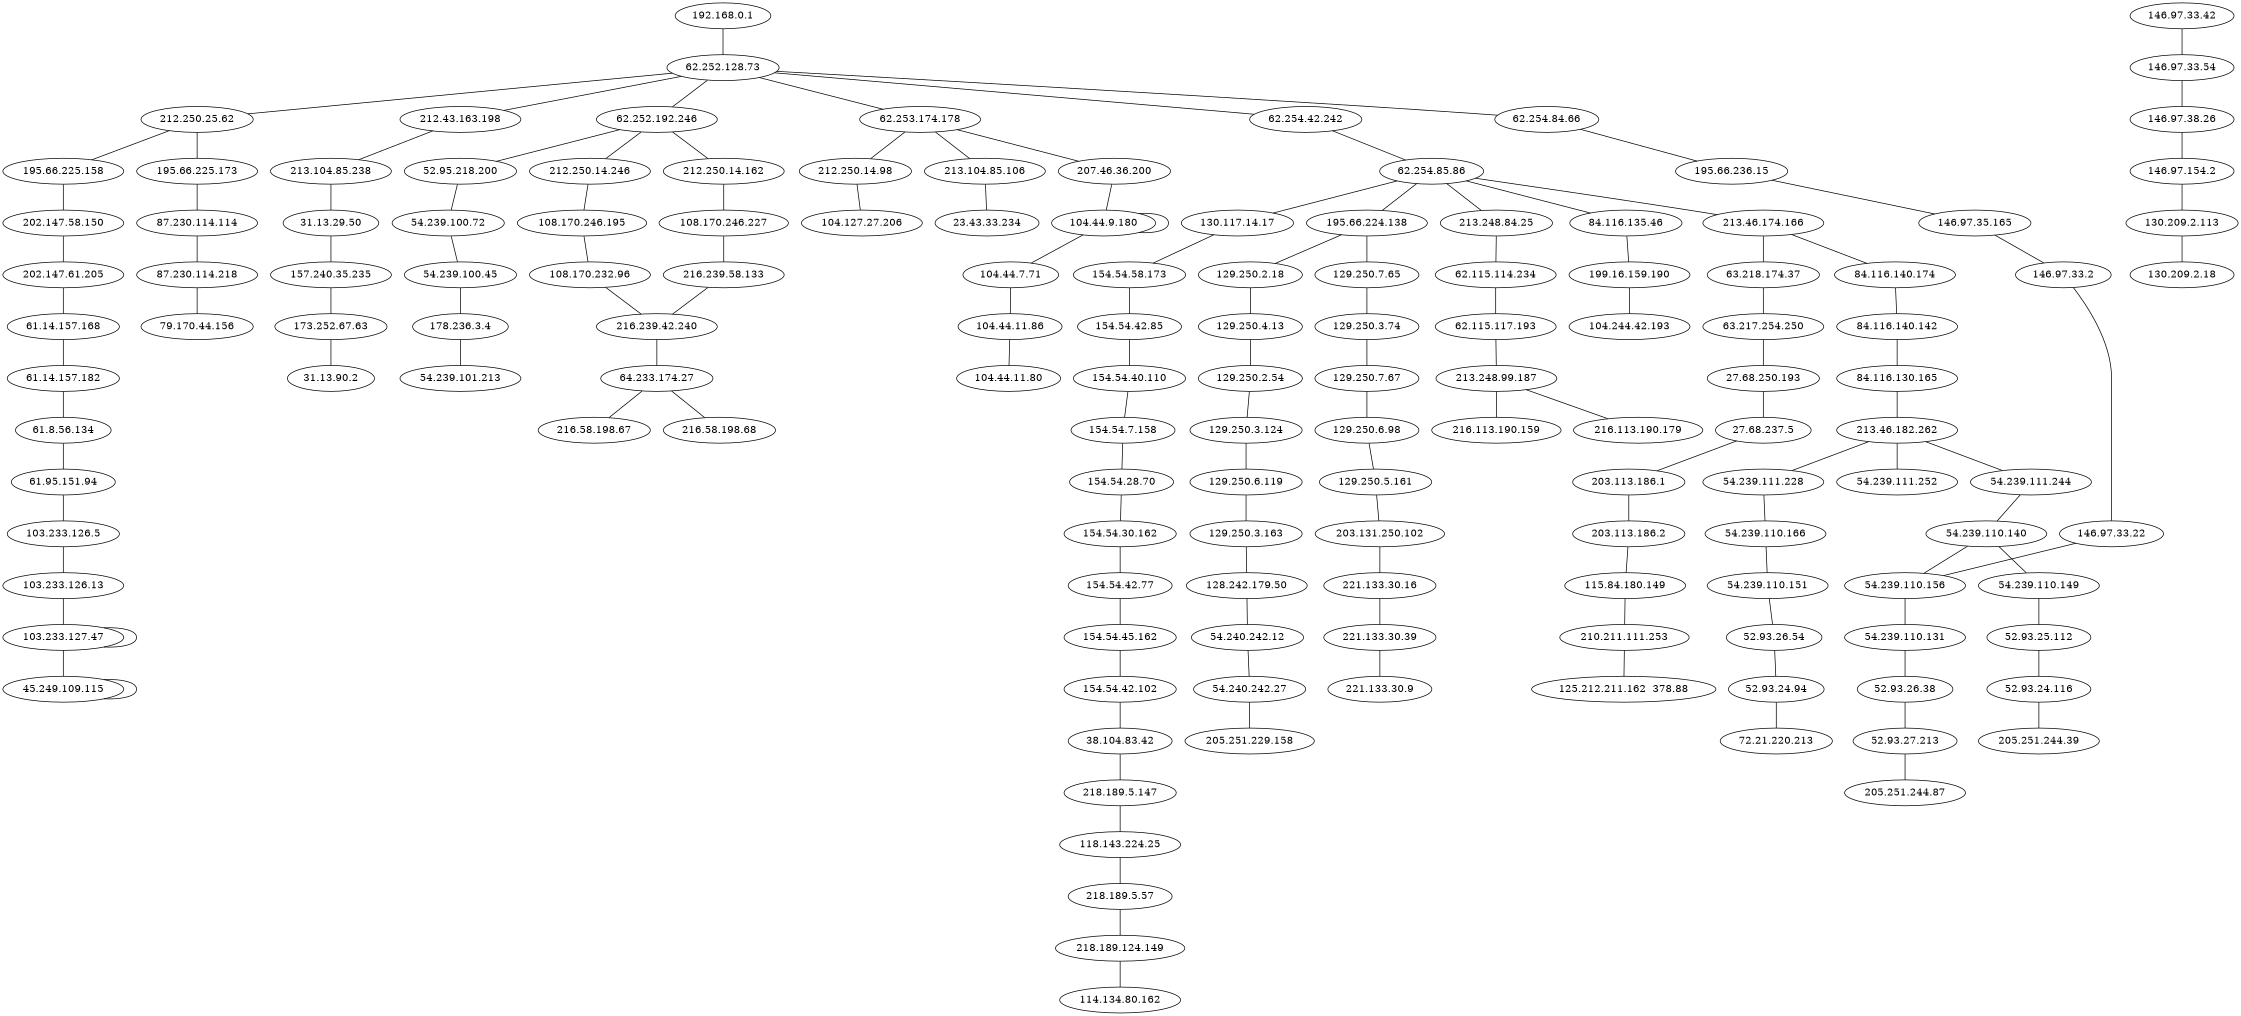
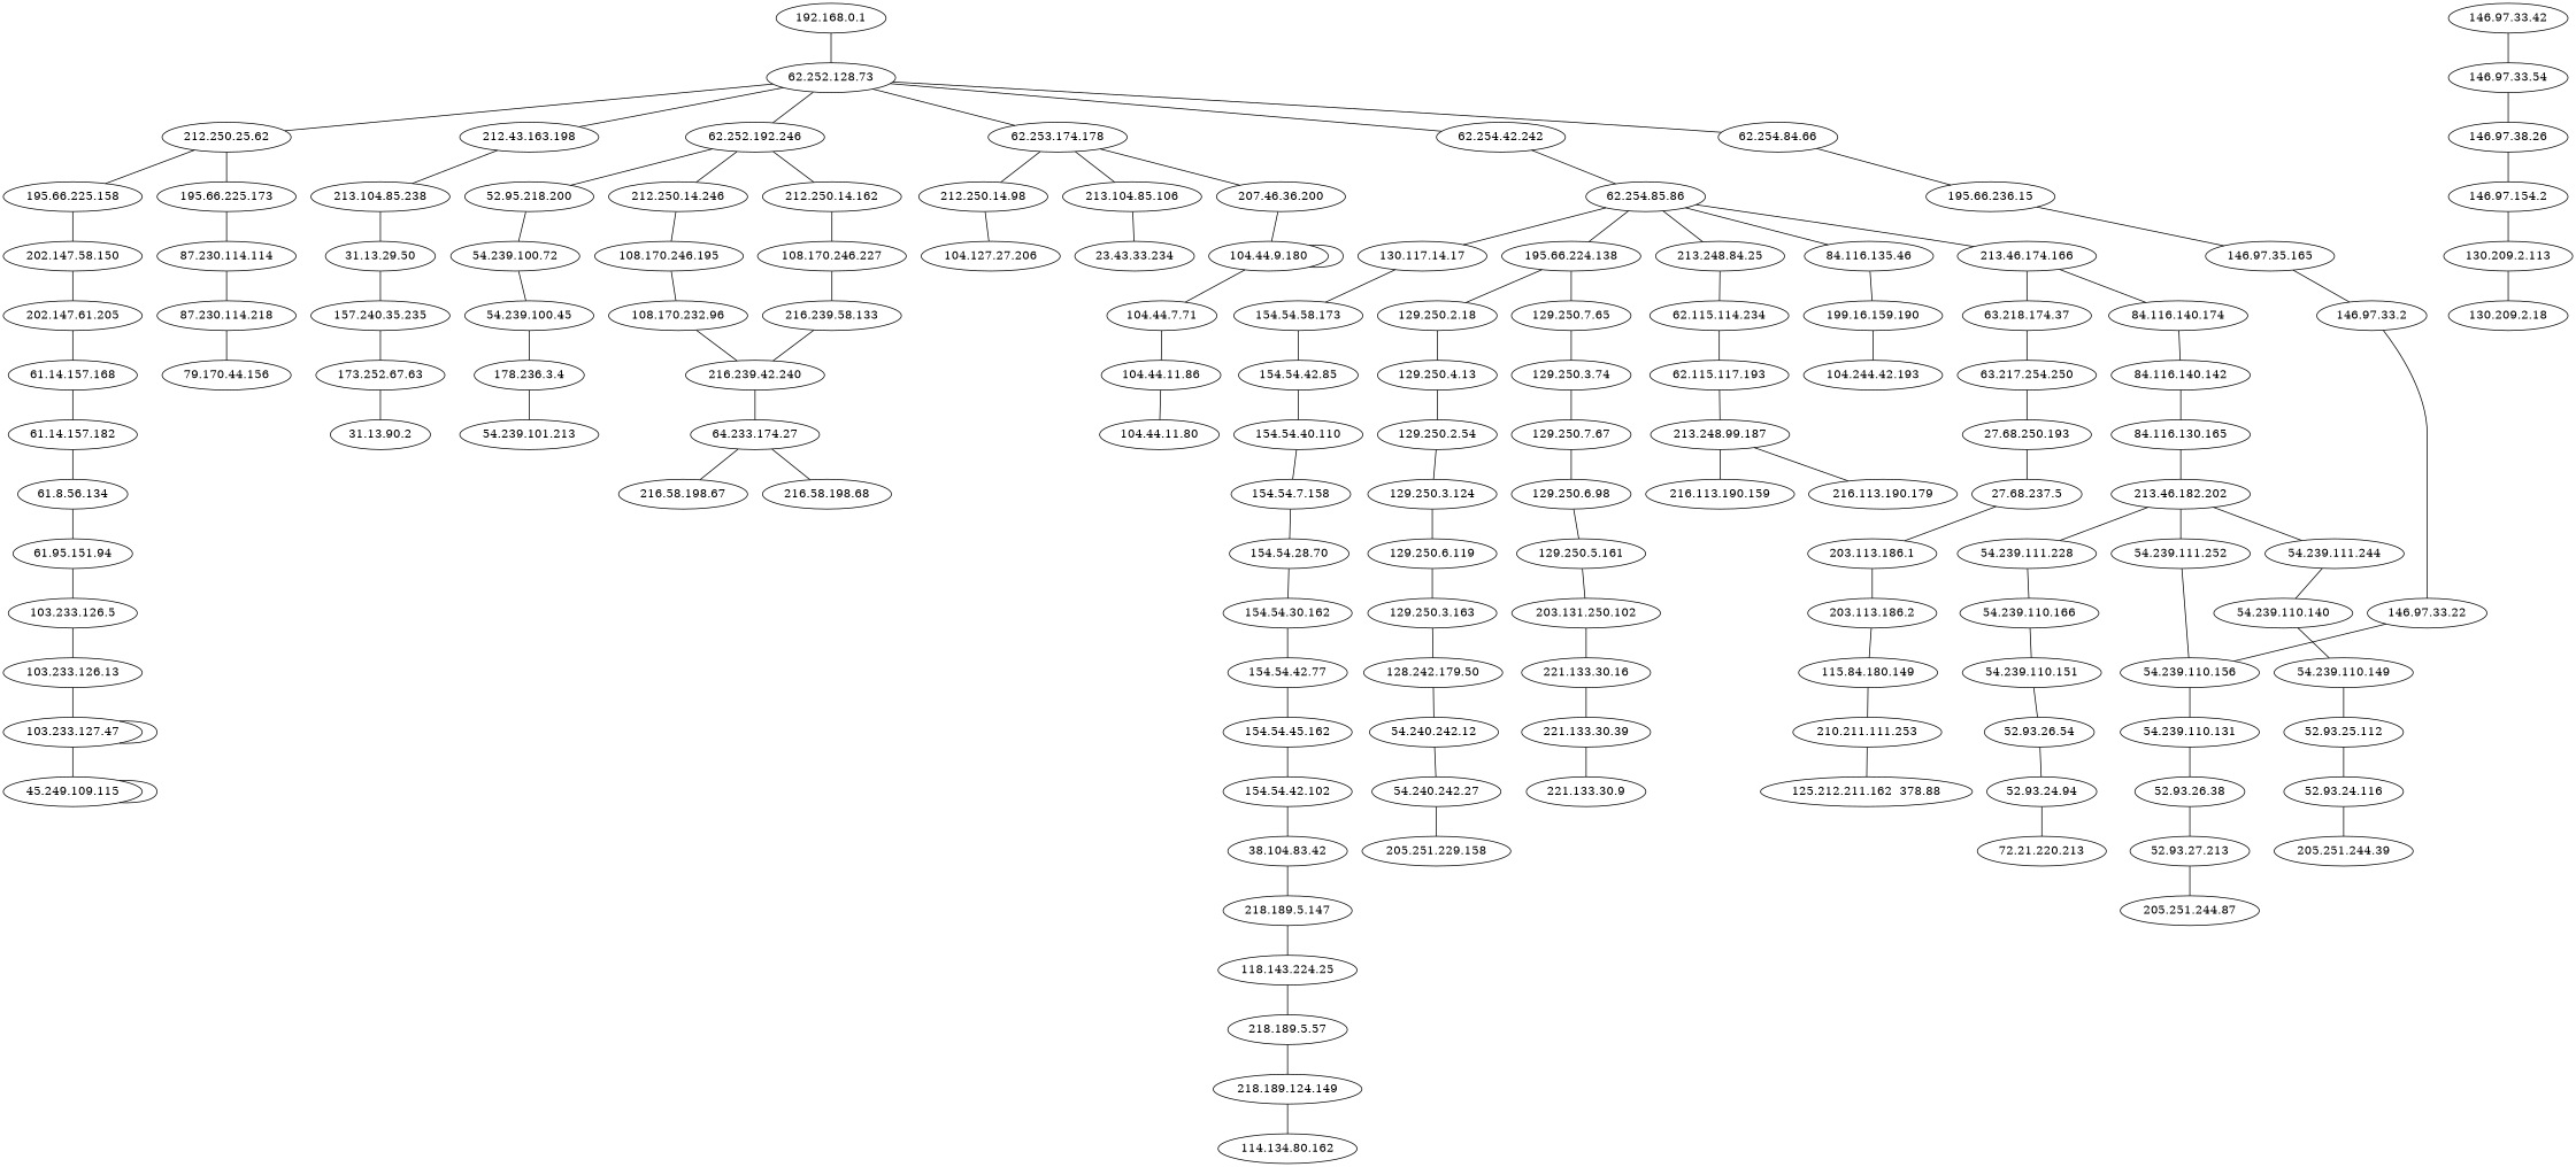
  graph {
    "103.233.126.13"
    "103.233.127.47"
    "45.249.109.115"
    "103.233.126.5"
    "104.44.11.86"
    "104.44.11.80"
    "104.44.7.71"
    "104.44.9.180"
    "108.170.232.96"
    "216.239.42.240"
    "64.233.174.27"
    "216.58.198.67"
    "216.58.198.68"
    "108.170.246.195"
    "108.170.246.227"
    "216.239.58.133"
    "115.84.180.149"
    "210.211.111.253"
    "125.212.211.162  378.88"
    "118.143.224.25"
    "218.189.5.57"
    "218.189.124.149"
    "114.134.80.162"
    "128.242.179.50"
    "54.240.242.12"
    "54.240.242.27"
    "205.251.229.158"
    "129.250.2.18"
    "129.250.4.13"
    "129.250.2.54"
    "129.250.3.124"
    "129.250.6.119"
    "129.250.3.163"
    "129.250.3.74"
    "129.250.7.67"
    "129.250.6.98"
    "129.250.5.161"
    "203.131.250.102"
    "221.133.30.16"
    "221.133.30.39"
    "129.250.7.65"
    "130.117.14.17"
    "154.54.58.173"
    "154.54.42.85"
    "154.54.40.110"
    "130.209.2.113"
    "130.209.2.18"
    "146.97.154.2"
    "146.97.33.2"
    "146.97.33.22"
    "54.239.110.156"
    "146.97.33.42"
    "146.97.33.54"
    "146.97.38.26"
    "146.97.35.165"
    "154.54.28.70"
    "154.54.30.162"
    "154.54.42.77"
    "154.54.45.162"
    "154.54.42.102"
    "154.54.7.158"
    "38.104.83.42"
    "218.189.5.147"
    "157.240.35.235"
    "173.252.67.63"
    "31.13.90.2"
    "178.236.3.4"
    "54.239.101.213"
    "192.168.0.1"
    "62.252.128.73"
    "212.250.25.62"
    "212.43.163.198"
    "62.252.192.246"
    "62.253.174.178"
    "62.254.42.242"
    "62.254.84.66"
    "195.66.225.158"
    "195.66.225.173"
    "213.104.85.238"
    "212.250.14.162"
    "212.250.14.246"
    "52.95.218.200"
    "207.46.36.200"
    "212.250.14.98"
    "213.104.85.106"
    "62.254.85.86"
    "195.66.236.15"
    "195.66.224.138"
    "202.147.58.150"
    "202.147.61.205"
    "61.14.157.168"
    "87.230.114.114"
    "87.230.114.218"
    "79.170.44.156"
    "199.16.159.190"
    "104.244.42.193"
    "61.14.157.182"
    "61.8.56.134"
    "203.113.186.1"
    "203.113.186.2"
    "221.133.30.9"
    "104.127.27.206"
    "31.13.29.50"
    "23.43.33.234"
    "213.248.84.25"
    "62.115.114.234"
    "62.115.117.193"
    "213.248.99.187"
    "216.113.190.159"
    "216.113.190.179"
    "213.46.174.166"
    "63.218.174.37"
    "84.116.140.174"
    "63.217.254.250"
    "27.68.250.193"
-   "213.46.182.202" [label="213.46.182.262"]
+   "213.46.182.202"
    "54.239.111.228"
    "54.239.111.244"
    "54.239.111.252"
    "54.239.110.166"
    "54.239.110.140"
    "54.239.110.151"
    "54.239.110.149"
    "54.239.110.131"
    "27.68.237.5"
    "52.93.24.116"
    "205.251.244.39"
    "52.93.24.94"
    "72.21.220.213"
    "52.93.25.112"
    "52.93.26.38"
    "52.93.27.213"
    "205.251.244.87"
    "52.93.26.54"
    "54.239.100.72"
    "54.239.100.45"
    "61.95.151.94"
    "84.116.135.46"
    "84.116.140.142"
    "84.116.130.165"
    "103.233.126.13" -- "103.233.127.47"
    "103.233.127.47" -- "103.233.127.47"
    "103.233.127.47" -- "45.249.109.115"
    "45.249.109.115" -- "45.249.109.115"
    "103.233.126.5" -- "103.233.126.13"
    "104.44.11.86" -- "104.44.11.80"
    "104.44.7.71" -- "104.44.11.86"
    "104.44.9.180" -- "104.44.7.71"
    "104.44.9.180" -- "104.44.9.180"
    "108.170.232.96" -- "216.239.42.240"
    "216.239.42.240" -- "64.233.174.27"
    "64.233.174.27" -- "216.58.198.67"
    "64.233.174.27" -- "216.58.198.68"
    "108.170.246.195" -- "108.170.232.96"
    "108.170.246.227" -- "216.239.58.133"
    "216.239.58.133" -- "216.239.42.240"
    "115.84.180.149" -- "210.211.111.253"
    "210.211.111.253" -- "125.212.211.162  378.88"
    "118.143.224.25" -- "218.189.5.57"
    "218.189.5.57" -- "218.189.124.149"
    "218.189.124.149" -- "114.134.80.162"
    "128.242.179.50" -- "54.240.242.12"
    "54.240.242.12" -- "54.240.242.27"
    "54.240.242.27" -- "205.251.229.158"
    "129.250.2.18" -- "129.250.4.13"
    "129.250.4.13" -- "129.250.2.54"
    "129.250.2.54" -- "129.250.3.124"
    "129.250.3.124" -- "129.250.6.119"
    "129.250.6.119" -- "129.250.3.163"
    "129.250.3.163" -- "128.242.179.50"
    "129.250.3.74" -- "129.250.7.67"
    "129.250.7.67" -- "129.250.6.98"
    "129.250.6.98" -- "129.250.5.161"
    "129.250.5.161" -- "203.131.250.102"
    "203.131.250.102" -- "221.133.30.16"
    "221.133.30.16" -- "221.133.30.39"
    "221.133.30.39" -- "221.133.30.9"
    "129.250.7.65" -- "129.250.3.74"
    "130.117.14.17" -- "154.54.58.173"
    "154.54.58.173" -- "154.54.42.85"
    "154.54.42.85" -- "154.54.40.110"
    "154.54.40.110" -- "154.54.7.158"
    "130.209.2.113" -- "130.209.2.18"
    "146.97.154.2" -- "130.209.2.113"
    "146.97.33.2" -- "146.97.33.22"
    "146.97.33.22" -- "54.239.110.156"
    "54.239.110.156" -- "54.239.110.131"
    "146.97.33.42" -- "146.97.33.54"
    "146.97.33.54" -- "146.97.38.26"
    "146.97.38.26" -- "146.97.154.2"
    "146.97.35.165" -- "146.97.33.2"
    "154.54.28.70" -- "154.54.30.162"
    "154.54.30.162" -- "154.54.42.77"
    "154.54.42.77" -- "154.54.45.162"
    "154.54.45.162" -- "154.54.42.102"
    "154.54.42.102" -- "38.104.83.42"
    "154.54.7.158" -- "154.54.28.70"
    "38.104.83.42" -- "218.189.5.147"
    "218.189.5.147" -- "118.143.224.25"
    "157.240.35.235" -- "173.252.67.63"
    "173.252.67.63" -- "31.13.90.2"
    "178.236.3.4" -- "54.239.101.213"
    "192.168.0.1" -- "62.252.128.73"
    "62.252.128.73" -- "212.250.25.62"
    "62.252.128.73" -- "212.43.163.198"
    "62.252.128.73" -- "62.252.192.246"
    "62.252.128.73" -- "62.253.174.178"
    "62.252.128.73" -- "62.254.42.242"
    "62.252.128.73" -- "62.254.84.66"
    "212.250.25.62" -- "195.66.225.158"
    "212.250.25.62" -- "195.66.225.173"
    "212.43.163.198" -- "213.104.85.238"
    "62.252.192.246" -- "212.250.14.162"
    "62.252.192.246" -- "212.250.14.246"
    "62.252.192.246" -- "52.95.218.200"
    "62.253.174.178" -- "207.46.36.200"
    "62.253.174.178" -- "212.250.14.98"
    "62.253.174.178" -- "213.104.85.106"
    "62.254.42.242" -- "62.254.85.86"
    "62.254.84.66" -- "195.66.236.15"
    "195.66.225.158" -- "202.147.58.150"
    "195.66.225.173" -- "87.230.114.114"
    "213.104.85.238" -- "31.13.29.50"
    "212.250.14.162" -- "108.170.246.227"
    "212.250.14.246" -- "108.170.246.195"
    "52.95.218.200" -- "54.239.100.72"
    "207.46.36.200" -- "104.44.9.180"
    "212.250.14.98" -- "104.127.27.206"
    "213.104.85.106" -- "23.43.33.234"
    "62.254.85.86" -- "130.117.14.17"
    "62.254.85.86" -- "195.66.224.138"
    "62.254.85.86" -- "213.248.84.25"
    "62.254.85.86" -- "213.46.174.166"
    "62.254.85.86" -- "84.116.135.46"
    "195.66.236.15" -- "146.97.35.165"
    "195.66.224.138" -- "129.250.2.18"
    "195.66.224.138" -- "129.250.7.65"
    "202.147.58.150" -- "202.147.61.205"
    "202.147.61.205" -- "61.14.157.168"
    "61.14.157.168" -- "61.14.157.182"
    "87.230.114.114" -- "87.230.114.218"
    "87.230.114.218" -- "79.170.44.156"
    "199.16.159.190" -- "104.244.42.193"
    "61.14.157.182" -- "61.8.56.134"
    "61.8.56.134" -- "61.95.151.94"
    "203.113.186.1" -- "203.113.186.2"
    "203.113.186.2" -- "115.84.180.149"
    "31.13.29.50" -- "157.240.35.235"
    "213.248.84.25" -- "62.115.114.234"
    "62.115.114.234" -- "62.115.117.193"
    "62.115.117.193" -- "213.248.99.187"
    "213.248.99.187" -- "216.113.190.159"
    "213.248.99.187" -- "216.113.190.179"
    "213.46.174.166" -- "63.218.174.37"
    "213.46.174.166" -- "84.116.140.174"
    "63.218.174.37" -- "63.217.254.250"
    "84.116.140.174" -- "84.116.140.142"
    "63.217.254.250" -- "27.68.250.193"
    "27.68.250.193" -- "27.68.237.5"
    "213.46.182.202" -- "54.239.111.228"
    "213.46.182.202" -- "54.239.111.244"
    "213.46.182.202" -- "54.239.111.252"
    "54.239.111.228" -- "54.239.110.166"
    "54.239.111.244" -- "54.239.110.140"
-   "54.239.110.140" -- "54.239.110.156"
+   "54.239.111.252" -- "54.239.110.156"
    "54.239.110.166" -- "54.239.110.151"
    "54.239.110.140" -- "54.239.110.149"
    "54.239.110.151" -- "52.93.26.54"
    "54.239.110.149" -- "52.93.25.112"
    "54.239.110.131" -- "52.93.26.38"
    "27.68.237.5" -- "203.113.186.1"
    "52.93.24.116" -- "205.251.244.39"
    "52.93.24.94" -- "72.21.220.213"
    "52.93.25.112" -- "52.93.24.116"
    "52.93.26.38" -- "52.93.27.213"
    "52.93.27.213" -- "205.251.244.87"
    "52.93.26.54" -- "52.93.24.94"
    "54.239.100.72" -- "54.239.100.45"
    "54.239.100.45" -- "178.236.3.4"
    "61.95.151.94" -- "103.233.126.5"
    "84.116.135.46" -- "199.16.159.190"
    "84.116.140.142" -- "84.116.130.165"
    "84.116.130.165" -- "213.46.182.202"
  }
